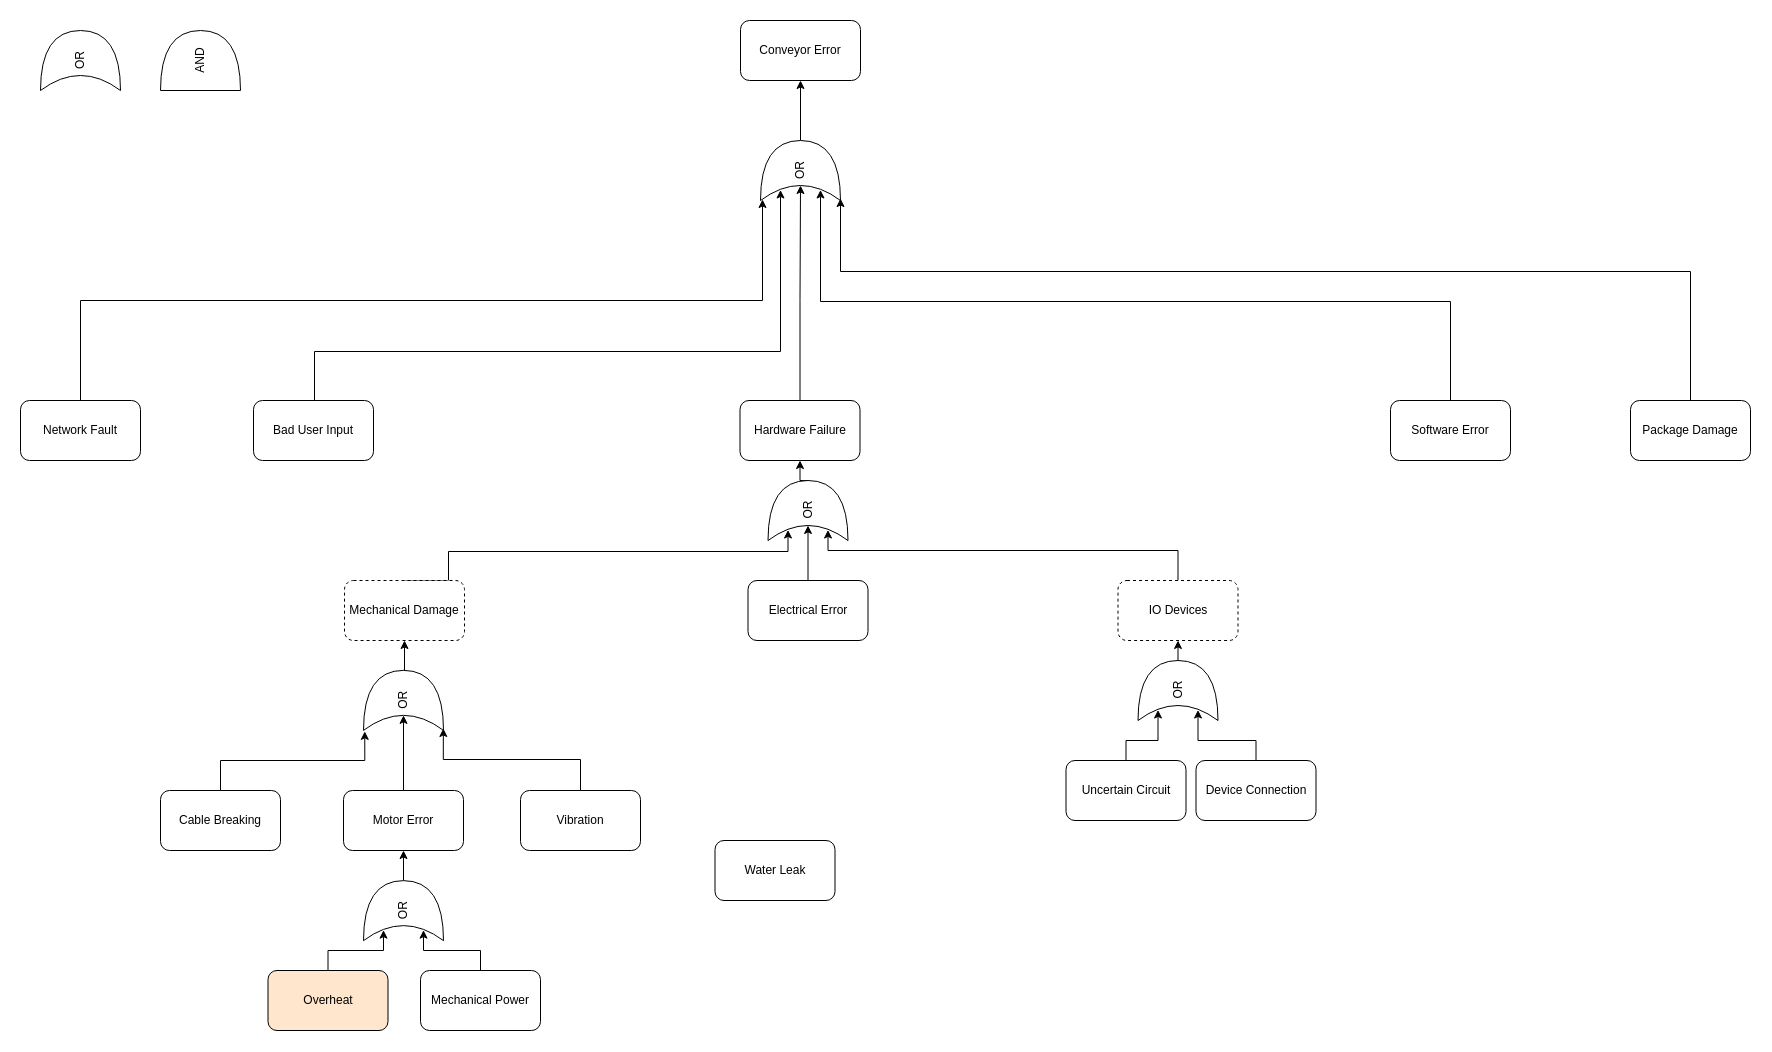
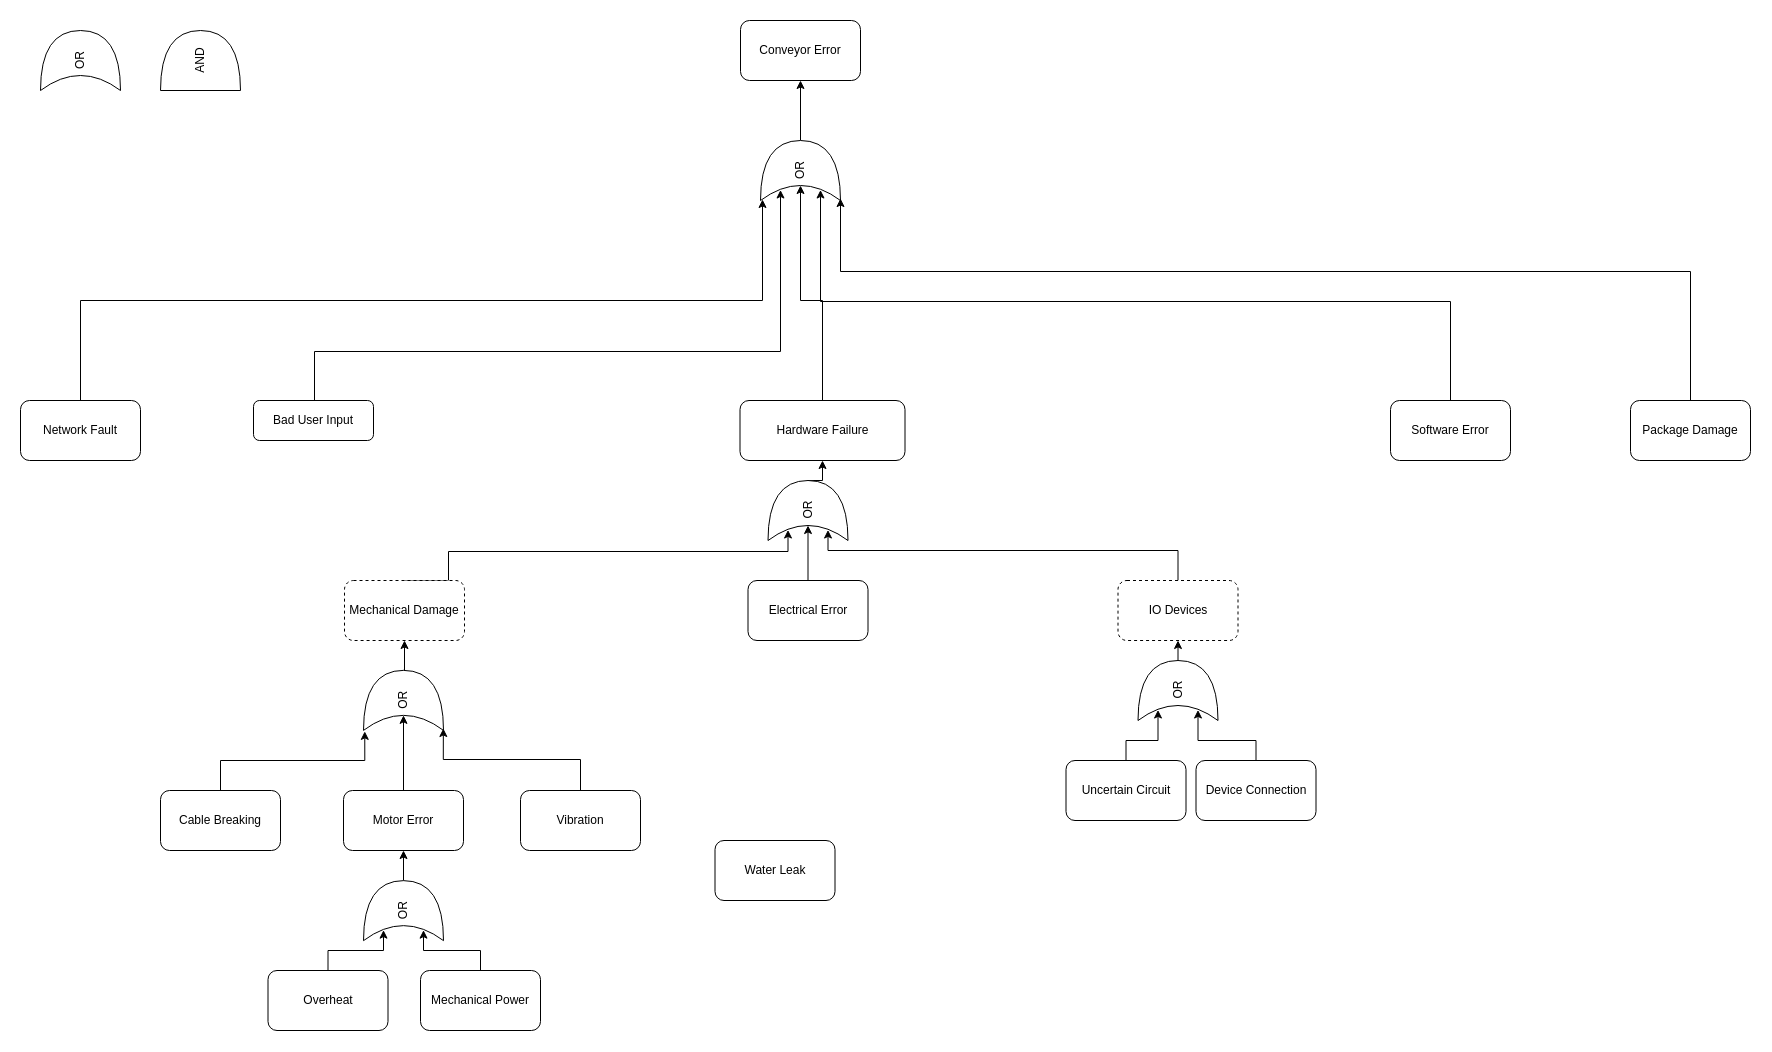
  <mxCell id="0" />
  <mxCell id="1" parent="0" />
  <mxCell id="2" value="Conveyor Error" style="rounded=1;whiteSpace=wrap;html=1;" vertex="1" parent="1"><mxGeometry x="740" y="20" width="120" height="60" as="geometry" /></mxCell>
  <mxCell id="3" style="edgeStyle=orthogonalEdgeStyle;rounded=0;orthogonalLoop=1;jettySize=auto;html=1;exitX=0.5;exitY=0;exitDx=0;exitDy=0;entryX=0.017;entryY=0.025;entryDx=0;entryDy=0;entryPerimeter=0;" edge="1" parent="1" source="4" target="27"><mxGeometry relative="1" as="geometry" /></mxCell>
  <mxCell id="4" value="Network Fault" style="rounded=1;whiteSpace=wrap;html=1;" vertex="1" parent="1"><mxGeometry y="400" width="120" height="60" as="geometry" x="20" /></mxCell>
  <mxCell id="5" style="edgeStyle=orthogonalEdgeStyle;rounded=0;orthogonalLoop=1;jettySize=auto;html=1;exitX=0.5;exitY=0;exitDx=0;exitDy=0;entryX=0.175;entryY=0.25;entryDx=0;entryDy=0;entryPerimeter=0;" edge="1" parent="1" source="6" target="27"><mxGeometry relative="1" as="geometry"><Array as="points"><mxPoint x="314" y="351" /><mxPoint x="780" y="351" /></Array></mxGeometry></mxCell>
- <mxCell id="6" value="Bad User Input" style="rounded=1;whiteSpace=wrap;html=1;" vertex="1" parent="1"><mxGeometry x="253" y="400" width="120" height="60" as="geometry" /></mxCell>
+ <mxCell id="6" value="Bad User Input" style="rounded=1;whiteSpace=wrap;html=1;" vertex="1" parent="1"><mxGeometry x="253" y="400" width="120" height="40" as="geometry" /></mxCell>
  <mxCell id="7" style="edgeStyle=orthogonalEdgeStyle;rounded=0;orthogonalLoop=1;jettySize=auto;html=1;exitX=0.5;exitY=0;exitDx=0;exitDy=0;entryX=0.25;entryY=0.5;entryDx=0;entryDy=0;entryPerimeter=0;" edge="1" parent="1" source="8" target="27"><mxGeometry relative="1" as="geometry" /></mxCell>
- <mxCell id="8" value="Hardware Failure" style="rounded=1;whiteSpace=wrap;html=1;" vertex="1" parent="1"><mxGeometry x="739.5" y="400" width="120" height="60" as="geometry" /></mxCell>
+ <mxCell id="8" value="Hardware Failure" style="rounded=1;whiteSpace=wrap;html=1;" vertex="1" parent="1"><mxGeometry x="739.5" y="400" width="165" height="60" as="geometry" /></mxCell>
  <mxCell id="9" style="edgeStyle=orthogonalEdgeStyle;rounded=0;orthogonalLoop=1;jettySize=auto;html=1;exitX=0.5;exitY=0;exitDx=0;exitDy=0;entryX=0.175;entryY=0.75;entryDx=0;entryDy=0;entryPerimeter=0;" edge="1" parent="1" source="10" target="27"><mxGeometry relative="1" as="geometry"><Array as="points"><mxPoint x="1450" y="301" /><mxPoint x="820" y="301" /></Array></mxGeometry></mxCell>
  <mxCell id="10" value="Software Error" style="rounded=1;whiteSpace=wrap;html=1;" vertex="1" parent="1"><mxGeometry x="1390" y="400" width="120" height="60" as="geometry" /></mxCell>
  <mxCell id="11" style="edgeStyle=orthogonalEdgeStyle;rounded=0;orthogonalLoop=1;jettySize=auto;html=1;exitX=0.5;exitY=0;exitDx=0;exitDy=0;entryX=0.175;entryY=0.75;entryDx=0;entryDy=0;entryPerimeter=0;" edge="1" parent="1" source="12" target="18"><mxGeometry relative="1" as="geometry"><Array as="points"><mxPoint x="1177.5" y="550" /><mxPoint x="827.5" y="550" /></Array></mxGeometry></mxCell>
  <mxCell id="12" value="IO Devices" style="rounded=1;whiteSpace=wrap;html=1;dashed=1;" vertex="1" parent="1"><mxGeometry x="1117.5" y="580" width="120" height="60" as="geometry" /></mxCell>
  <mxCell id="13" style="edgeStyle=orthogonalEdgeStyle;rounded=0;orthogonalLoop=1;jettySize=auto;html=1;exitX=0.5;exitY=0;exitDx=0;exitDy=0;entryX=0.175;entryY=0.25;entryDx=0;entryDy=0;entryPerimeter=0;" edge="1" parent="1" source="14" target="18"><mxGeometry relative="1" as="geometry"><mxPoint x="447.5" y="580.5" as="sourcePoint" /><Array as="points"><mxPoint x="448" y="551" /><mxPoint x="788" y="551" /></Array></mxGeometry></mxCell>
  <mxCell id="14" value="Mechanical Damage" style="rounded=1;whiteSpace=wrap;html=1;dashed=1;" vertex="1" parent="1"><mxGeometry x="344" y="580" width="120" height="60" as="geometry" /></mxCell>
  <mxCell id="15" style="edgeStyle=orthogonalEdgeStyle;rounded=0;orthogonalLoop=1;jettySize=auto;html=1;exitX=0.5;exitY=0;exitDx=0;exitDy=0;entryX=0.25;entryY=0.5;entryDx=0;entryDy=0;entryPerimeter=0;" edge="1" parent="1" source="16" target="18"><mxGeometry relative="1" as="geometry" /></mxCell>
  <mxCell id="16" value="Electrical Error" style="rounded=1;whiteSpace=wrap;html=1;" vertex="1" parent="1"><mxGeometry x="747.5" y="580" width="120" height="60" as="geometry" /></mxCell>
  <mxCell id="17" style="edgeStyle=orthogonalEdgeStyle;rounded=0;orthogonalLoop=1;jettySize=auto;html=1;exitX=1;exitY=0.5;exitDx=0;exitDy=0;exitPerimeter=0;entryX=0.5;entryY=1;entryDx=0;entryDy=0;" edge="1" parent="1" source="18" target="8"><mxGeometry relative="1" as="geometry" /></mxCell>
  <mxCell id="18" value="OR" style="shape=xor;whiteSpace=wrap;html=1;rotation=-90;" vertex="1" parent="1"><mxGeometry x="777.5" y="470" width="60" height="80" as="geometry" /></mxCell>
  <mxCell id="19" value="AND" style="shape=or;whiteSpace=wrap;html=1;rotation=-90;" vertex="1" parent="1"><mxGeometry x="170" y="20" width="60" height="80" as="geometry" /></mxCell>
  <mxCell id="20" style="edgeStyle=orthogonalEdgeStyle;rounded=0;orthogonalLoop=1;jettySize=auto;html=1;exitX=0.5;exitY=0;exitDx=0;exitDy=0;entryX=0.175;entryY=0.25;entryDx=0;entryDy=0;entryPerimeter=0;" edge="1" parent="1" source="21" target="30"><mxGeometry relative="1" as="geometry" /></mxCell>
  <mxCell id="21" value="Uncertain Circuit" style="rounded=1;whiteSpace=wrap;html=1;" vertex="1" parent="1"><mxGeometry x="1065.5" y="760" width="120" height="60" as="geometry" /></mxCell>
  <mxCell id="22" style="edgeStyle=orthogonalEdgeStyle;rounded=0;orthogonalLoop=1;jettySize=auto;html=1;exitX=0.5;exitY=0;exitDx=0;exitDy=0;entryX=0.25;entryY=0.5;entryDx=0;entryDy=0;entryPerimeter=0;" edge="1" parent="1" source="23" target="45"><mxGeometry relative="1" as="geometry" /></mxCell>
  <mxCell id="23" value="Motor Error" style="rounded=1;whiteSpace=wrap;html=1;" vertex="1" parent="1"><mxGeometry x="343" y="790" width="120" height="60" as="geometry" /></mxCell>
  <mxCell id="24" style="edgeStyle=orthogonalEdgeStyle;rounded=0;orthogonalLoop=1;jettySize=auto;html=1;exitX=0.5;exitY=0;exitDx=0;exitDy=0;entryX=0.175;entryY=0.75;entryDx=0;entryDy=0;entryPerimeter=0;" edge="1" parent="1" source="25" target="30"><mxGeometry relative="1" as="geometry" /></mxCell>
  <mxCell id="25" value="Device Connection" style="rounded=1;whiteSpace=wrap;html=1;" vertex="1" parent="1"><mxGeometry x="1195.5" y="760" width="120" height="60" as="geometry" /></mxCell>
  <mxCell id="26" style="edgeStyle=orthogonalEdgeStyle;rounded=0;orthogonalLoop=1;jettySize=auto;html=1;exitX=1;exitY=0.5;exitDx=0;exitDy=0;exitPerimeter=0;entryX=0.5;entryY=1;entryDx=0;entryDy=0;" edge="1" parent="1" source="27" target="2"><mxGeometry relative="1" as="geometry" /></mxCell>
  <mxCell id="27" value="OR" style="shape=xor;whiteSpace=wrap;html=1;rotation=-90;" vertex="1" parent="1"><mxGeometry x="770" y="130" width="60" height="80" as="geometry" /></mxCell>
  <mxCell id="28" value="OR" style="shape=xor;whiteSpace=wrap;html=1;rotation=-90;" vertex="1" parent="1"><mxGeometry x="50" y="20" width="60" height="80" as="geometry" /></mxCell>
  <mxCell id="29" style="edgeStyle=orthogonalEdgeStyle;rounded=0;orthogonalLoop=1;jettySize=auto;html=1;exitX=1;exitY=0.5;exitDx=0;exitDy=0;exitPerimeter=0;entryX=0.5;entryY=1;entryDx=0;entryDy=0;" edge="1" parent="1" source="30" target="12"><mxGeometry relative="1" as="geometry" /></mxCell>
  <mxCell id="30" value="OR" style="shape=xor;whiteSpace=wrap;html=1;rotation=-90;" vertex="1" parent="1"><mxGeometry x="1147.5" y="650" width="60" height="80" as="geometry" /></mxCell>
  <mxCell id="31" style="edgeStyle=orthogonalEdgeStyle;rounded=0;orthogonalLoop=1;jettySize=auto;html=1;exitX=0.5;exitY=0;exitDx=0;exitDy=0;entryX=-0.017;entryY=0.016;entryDx=0;entryDy=0;entryPerimeter=0;" edge="1" parent="1" source="32" target="45"><mxGeometry relative="1" as="geometry" /></mxCell>
  <mxCell id="32" value="Cable Breaking" style="rounded=1;whiteSpace=wrap;html=1;" vertex="1" parent="1"><mxGeometry x="160" y="790" width="120" height="60" as="geometry" /></mxCell>
  <mxCell id="33" style="edgeStyle=orthogonalEdgeStyle;rounded=0;orthogonalLoop=1;jettySize=auto;html=1;exitX=0.5;exitY=0;exitDx=0;exitDy=0;entryX=0.031;entryY=0.998;entryDx=0;entryDy=0;entryPerimeter=0;" edge="1" parent="1" source="34" target="45"><mxGeometry relative="1" as="geometry"><Array as="points"><mxPoint x="580" y="759" /><mxPoint x="443" y="759" /></Array></mxGeometry></mxCell>
  <mxCell id="34" value="Vibration" style="rounded=1;whiteSpace=wrap;html=1;" vertex="1" parent="1"><mxGeometry x="520" y="790" width="120" height="60" as="geometry" /></mxCell>
  <mxCell id="35" value="Water Leak" style="rounded=1;whiteSpace=wrap;html=1;" vertex="1" parent="1"><mxGeometry x="714.5" y="840" width="120" height="60" as="geometry" /></mxCell>
  <mxCell id="36" style="edgeStyle=orthogonalEdgeStyle;rounded=0;orthogonalLoop=1;jettySize=auto;html=1;exitX=0.5;exitY=0;exitDx=0;exitDy=0;entryX=0.033;entryY=1;entryDx=0;entryDy=0;entryPerimeter=0;" edge="1" parent="1" source="37" target="27"><mxGeometry relative="1" as="geometry"><Array as="points"><mxPoint x="1690" y="271" /><mxPoint x="840" y="271" /></Array></mxGeometry></mxCell>
  <mxCell id="37" value="Package Damage" style="rounded=1;whiteSpace=wrap;html=1;" vertex="1" parent="1"><mxGeometry x="1630" y="400" width="120" height="60" as="geometry" /></mxCell>
  <mxCell id="38" style="edgeStyle=orthogonalEdgeStyle;rounded=0;orthogonalLoop=1;jettySize=auto;html=1;exitX=0.5;exitY=0;exitDx=0;exitDy=0;entryX=0.175;entryY=0.75;entryDx=0;entryDy=0;entryPerimeter=0;" edge="1" parent="1" source="39" target="43"><mxGeometry relative="1" as="geometry" /></mxCell>
  <mxCell id="39" value="Mechanical Power" style="rounded=1;whiteSpace=wrap;html=1;" vertex="1" parent="1"><mxGeometry x="420" y="970" width="120" height="60" as="geometry" /></mxCell>
  <mxCell id="40" style="edgeStyle=orthogonalEdgeStyle;rounded=0;orthogonalLoop=1;jettySize=auto;html=1;exitX=0.5;exitY=0;exitDx=0;exitDy=0;entryX=0.175;entryY=0.25;entryDx=0;entryDy=0;entryPerimeter=0;" edge="1" parent="1" source="41" target="43"><mxGeometry relative="1" as="geometry" /></mxCell>
- <mxCell id="41" value="Overheat" style="rounded=1;whiteSpace=wrap;html=1;fillColor=#ffe6cc;" vertex="1" parent="1"><mxGeometry x="267.5" y="970" width="120" height="60" as="geometry" /></mxCell>
+ <mxCell id="41" value="Overheat" style="rounded=1;whiteSpace=wrap;html=1;" vertex="1" parent="1"><mxGeometry x="267.5" y="970" width="120" height="60" as="geometry" /></mxCell>
  <mxCell id="42" style="edgeStyle=orthogonalEdgeStyle;rounded=0;orthogonalLoop=1;jettySize=auto;html=1;exitX=1;exitY=0.5;exitDx=0;exitDy=0;exitPerimeter=0;entryX=0.5;entryY=1;entryDx=0;entryDy=0;" edge="1" parent="1" source="43" target="23"><mxGeometry relative="1" as="geometry" /></mxCell>
  <mxCell id="43" value="OR" style="shape=xor;whiteSpace=wrap;html=1;rotation=-90;" vertex="1" parent="1"><mxGeometry x="373" y="870.143" width="60" height="80" as="geometry" /></mxCell>
  <mxCell id="44" style="edgeStyle=orthogonalEdgeStyle;rounded=0;orthogonalLoop=1;jettySize=auto;html=1;exitX=1;exitY=0.5;exitDx=0;exitDy=0;exitPerimeter=0;entryX=0.5;entryY=1;entryDx=0;entryDy=0;" edge="1" parent="1" source="45" target="14"><mxGeometry relative="1" as="geometry" /></mxCell>
  <mxCell id="45" value="OR" style="shape=xor;whiteSpace=wrap;html=1;rotation=-90;" vertex="1" parent="1"><mxGeometry x="373" y="659.857" width="60" height="80" as="geometry" /></mxCell>
